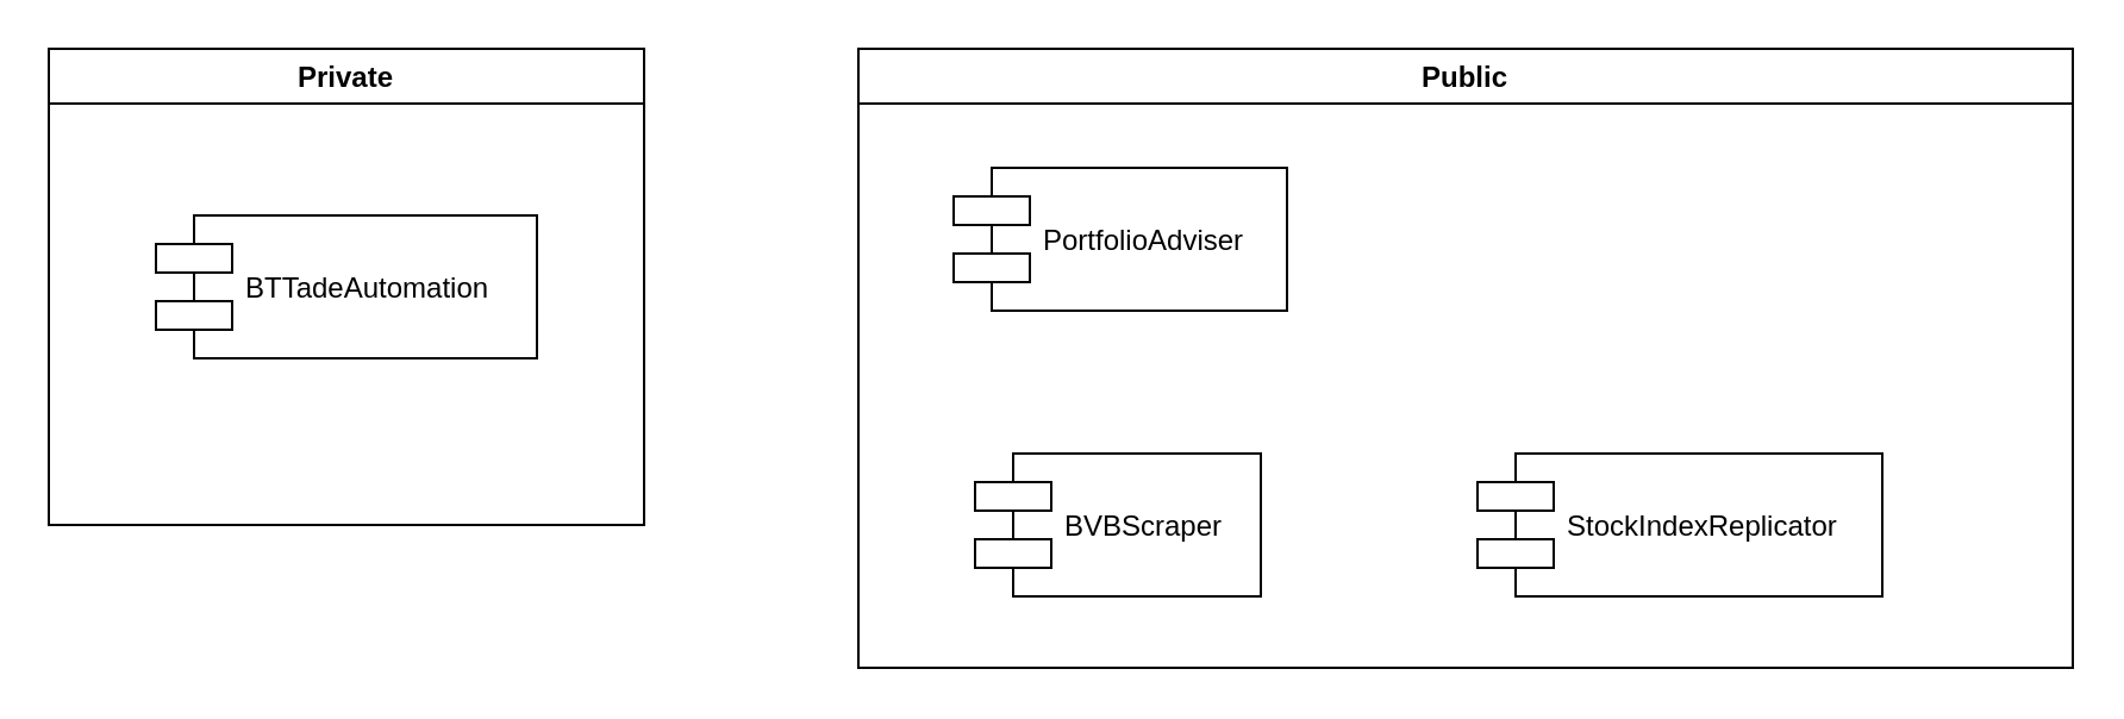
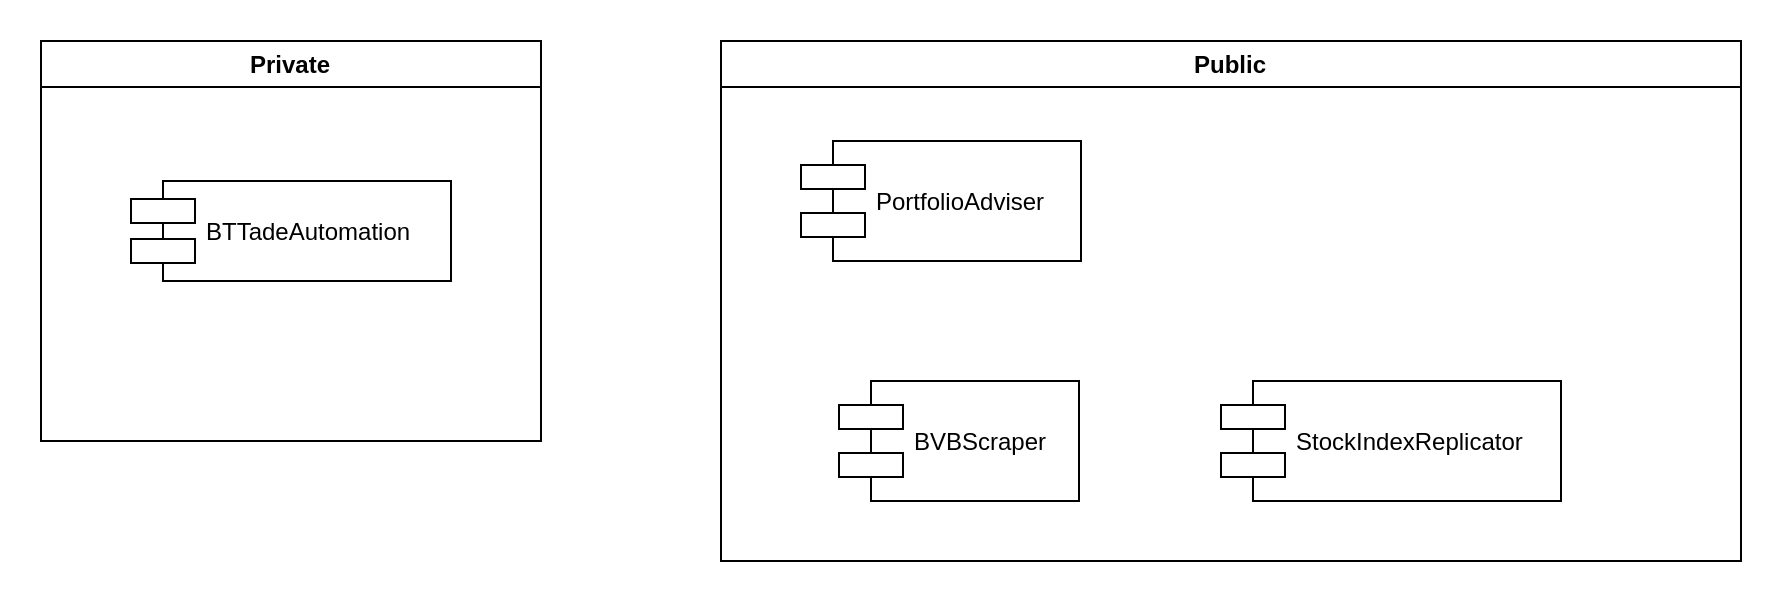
  <mxCell id="0" />
  <mxCell id="1" parent="0" />
  <mxCell id="2" value="Private" style="swimlane;" vertex="1" parent="1"><mxGeometry x="20" y="20" width="250" height="200" as="geometry" /></mxCell>
- <mxCell id="3" value="BTTadeAutomation" style="shape=component;align=left;spacingLeft=36;" vertex="1" parent="2"><mxGeometry x="45" y="70" width="160" height="60" as="geometry" /></mxCell>
+ <mxCell id="3" value="BTTadeAutomation" style="shape=component;align=left;spacingLeft=36;" vertex="1" parent="2"><mxGeometry x="45" y="70" width="160" height="50" as="geometry" /></mxCell>
  <mxCell id="4" value="Public" style="swimlane;" vertex="1" parent="1"><mxGeometry x="360" y="20" width="510" height="260" as="geometry" /></mxCell>
  <mxCell id="5" value="PortfolioAdviser" style="shape=component;align=left;spacingLeft=36;" vertex="1" parent="4"><mxGeometry x="40" y="50" width="140" height="60" as="geometry" /></mxCell>
- <mxCell id="6" value="BVBScraper" style="shape=component;align=left;spacingLeft=36;" vertex="1" parent="4"><mxGeometry x="49" y="170" width="120" height="60" as="geometry" /></mxCell>
- <mxCell id="7" value="StockIndexReplicator" style="shape=component;align=left;spacingLeft=36;" vertex="1" parent="4"><mxGeometry x="260" y="170" width="170" height="60" as="geometry" /></mxCell>
+ <mxCell id="6" value="BVBScraper" style="shape=component;align=left;spacingLeft=36;" vertex="1" parent="4"><mxGeometry x="59" y="170" width="120" height="60" as="geometry" /></mxCell>
+ <mxCell id="7" value="StockIndexReplicator" style="shape=component;align=left;spacingLeft=36;" vertex="1" parent="4"><mxGeometry x="250" y="170" width="170" height="60" as="geometry" /></mxCell>
